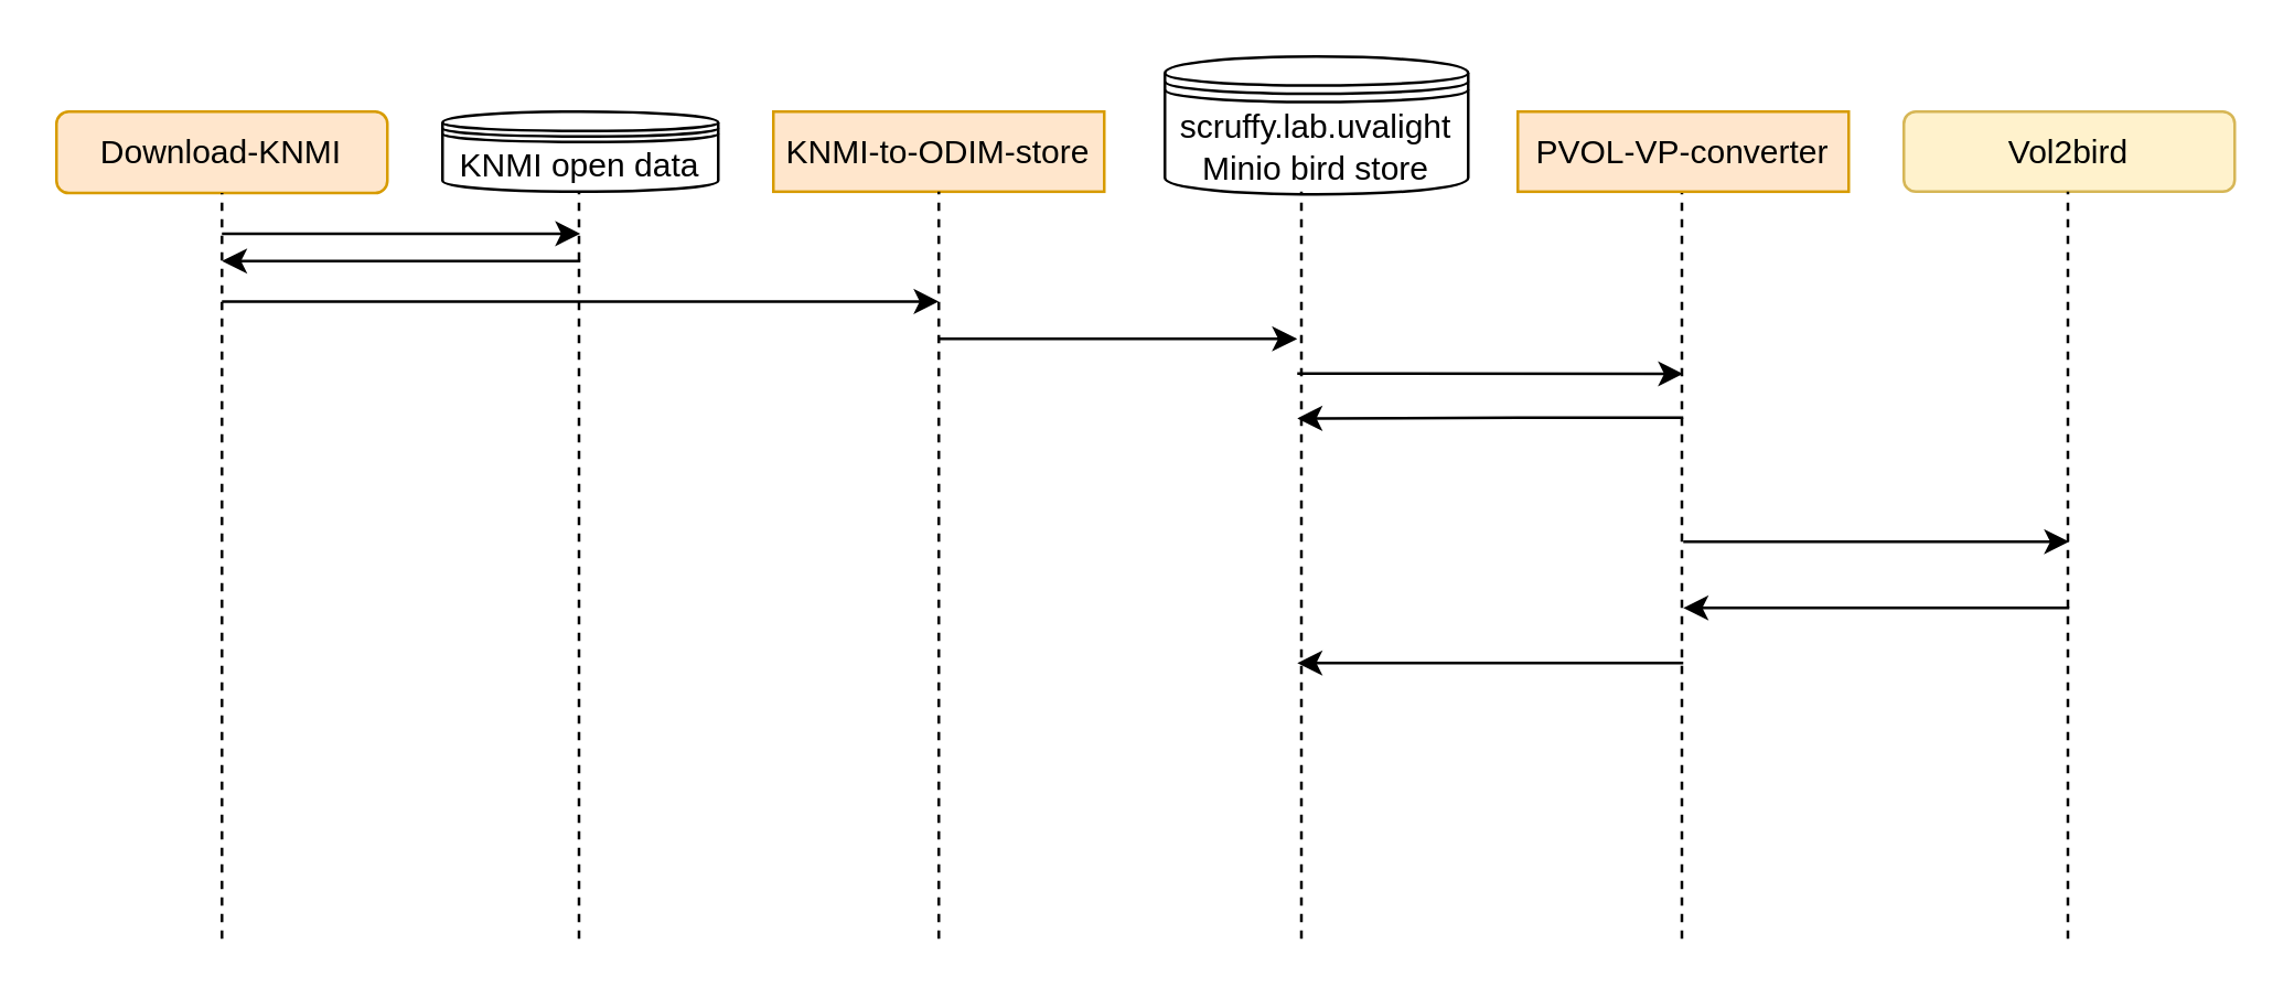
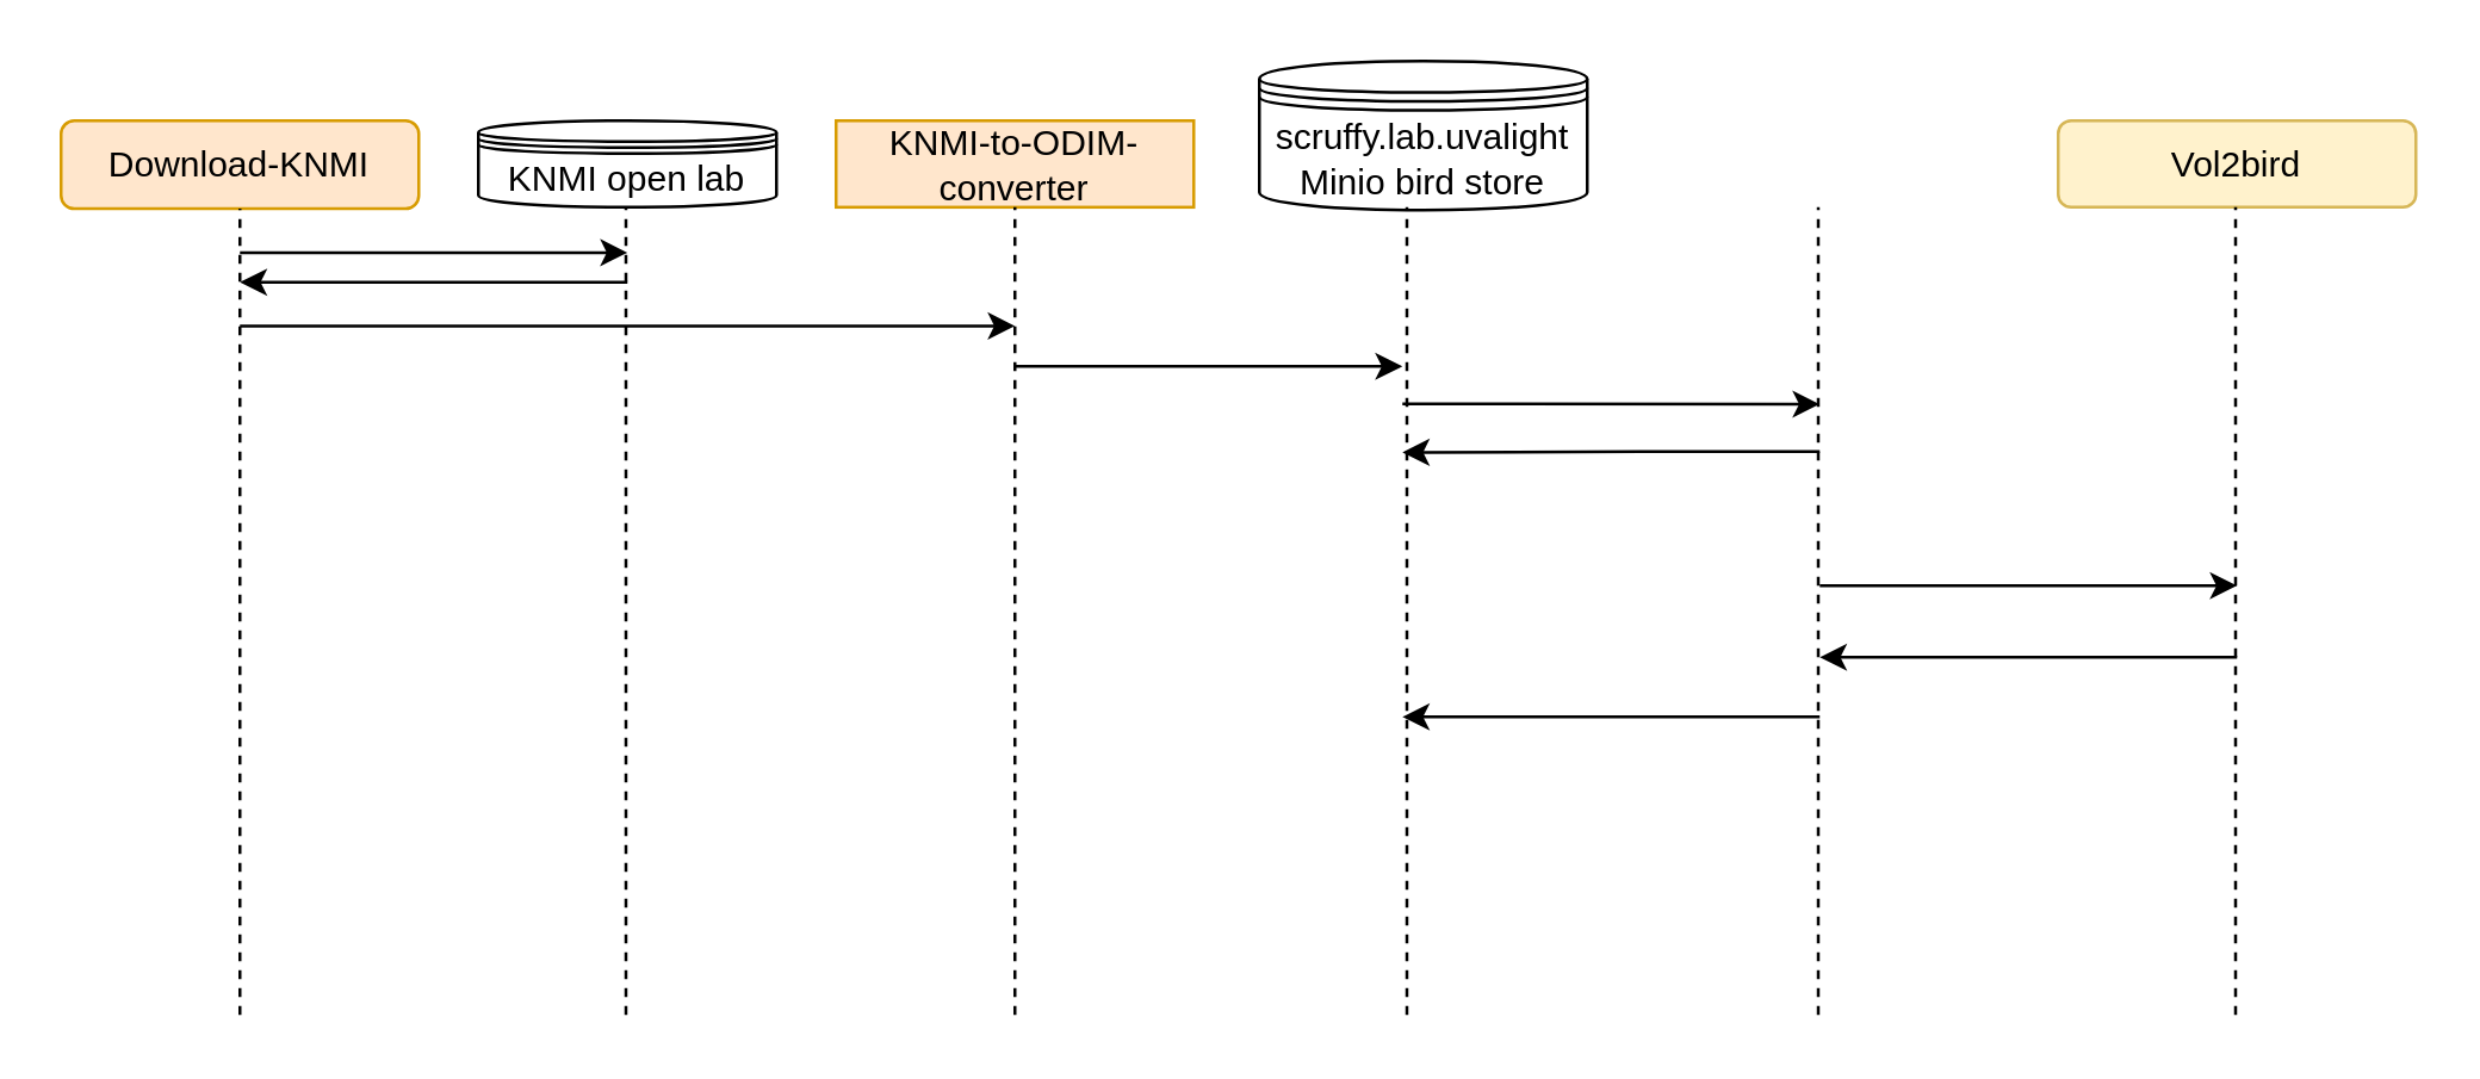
  <mxCell id="0" />
  <mxCell id="1" parent="0" />
  <mxCell id="2" value="" style="group" vertex="1" connectable="0" parent="1"><mxGeometry x="160" y="40" width="100" height="300" as="geometry" /></mxCell>
- <mxCell id="3" value="KNMI open data" style="shape=datastore;whiteSpace=wrap;html=1;" parent="2" vertex="1"><mxGeometry width="100" height="29.032" as="geometry" /></mxCell>
+ <mxCell id="3" value="KNMI open lab" style="shape=datastore;whiteSpace=wrap;html=1;" parent="2" vertex="1"><mxGeometry width="100" height="29.032" as="geometry" /></mxCell>
  <mxCell id="4" value="" style="endArrow=none;dashed=1;html=1;rounded=0;entryX=0.5;entryY=1;entryDx=0;entryDy=0;" parent="2" edge="1"><mxGeometry width="50" height="50" relative="1" as="geometry"><mxPoint x="49.5" y="300" as="sourcePoint" /><mxPoint x="49.5" y="29.032" as="targetPoint" /></mxGeometry></mxCell>
  <mxCell id="5" style="edgeStyle=orthogonalEdgeStyle;rounded=0;orthogonalLoop=1;jettySize=auto;html=1;" parent="2" edge="1"><mxGeometry relative="1" as="geometry"><mxPoint x="50" y="54.194" as="sourcePoint" /><mxPoint x="-80" y="54.194" as="targetPoint" /><Array as="points"><mxPoint x="20" y="54.194" /><mxPoint x="20" y="54.194" /></Array></mxGeometry></mxCell>
  <mxCell id="6" value="" style="group" vertex="1" connectable="0" parent="1"><mxGeometry x="422" y="40" width="110" height="300" as="geometry" /></mxCell>
  <mxCell id="7" value="scruffy.lab.uvalight &lt;br&gt;Minio bird store" style="shape=datastore;whiteSpace=wrap;html=1;" parent="6" vertex="1"><mxGeometry y="-20" width="110" height="50" as="geometry" /></mxCell>
  <mxCell id="8" value="" style="endArrow=none;dashed=1;html=1;rounded=0;entryX=0.5;entryY=1;entryDx=0;entryDy=0;" parent="6" edge="1"><mxGeometry width="50" height="50" relative="1" as="geometry"><mxPoint x="49.5" y="300" as="sourcePoint" /><mxPoint x="49.5" y="29.032" as="targetPoint" /></mxGeometry></mxCell>
  <mxCell id="9" style="edgeStyle=orthogonalEdgeStyle;rounded=0;orthogonalLoop=1;jettySize=auto;html=1;" parent="6" edge="1"><mxGeometry relative="1" as="geometry"><mxPoint x="188" y="111" as="sourcePoint" /><mxPoint x="48" y="111.29" as="targetPoint" /><Array as="points"><mxPoint x="128" y="111.29" /><mxPoint x="128" y="111.29" /></Array></mxGeometry></mxCell>
  <mxCell id="10" value="" style="endArrow=classic;html=1;rounded=0;" parent="6" edge="1"><mxGeometry width="50" height="50" relative="1" as="geometry"><mxPoint x="48" y="95" as="sourcePoint" /><mxPoint x="188" y="95.097" as="targetPoint" /></mxGeometry></mxCell>
  <mxCell id="11" value="" style="endArrow=classic;html=1;rounded=0;" edge="1" parent="6"><mxGeometry width="50" height="50" relative="1" as="geometry"><mxPoint x="188" y="200" as="sourcePoint" /><mxPoint x="48" y="200" as="targetPoint" /></mxGeometry></mxCell>
  <mxCell id="12" value="" style="group" vertex="1" connectable="0" parent="1"><mxGeometry x="550" y="40" width="260" height="300" as="geometry" /></mxCell>
  <mxCell id="13" value="" style="endArrow=none;dashed=1;html=1;rounded=0;entryX=0.5;entryY=1;entryDx=0;entryDy=0;" parent="12" edge="1"><mxGeometry width="50" height="50" relative="1" as="geometry"><mxPoint x="59.5" y="300" as="sourcePoint" /><mxPoint x="59.5" y="29.032" as="targetPoint" /></mxGeometry></mxCell>
- <mxCell id="14" value="PVOL-VP-converter" style="rounded=0;whiteSpace=wrap;html=1;fillColor=#ffe6cc;strokeColor=#d79b00;" parent="12" vertex="1"><mxGeometry width="120" height="29.032" as="geometry" /></mxCell>
  <mxCell id="15" value="" style="group" vertex="1" connectable="0" parent="12"><mxGeometry x="140" width="120" height="300" as="geometry" /></mxCell>
  <mxCell id="16" value="Vol2bird" style="whiteSpace=wrap;html=1;fillColor=#fff2cc;strokeColor=#d6b656;rounded=1;" parent="15" vertex="1"><mxGeometry width="120" height="29.032" as="geometry" /></mxCell>
  <mxCell id="17" value="" style="endArrow=none;dashed=1;html=1;rounded=0;entryX=0.5;entryY=1;entryDx=0;entryDy=0;" parent="15" edge="1"><mxGeometry width="50" height="50" relative="1" as="geometry"><mxPoint x="59.5" y="300" as="sourcePoint" /><mxPoint x="59.5" y="29.032" as="targetPoint" /></mxGeometry></mxCell>
  <mxCell id="18" value="" style="endArrow=classic;html=1;rounded=0;" edge="1" parent="12"><mxGeometry width="50" height="50" relative="1" as="geometry"><mxPoint x="200" y="180" as="sourcePoint" /><mxPoint x="60" y="180" as="targetPoint" /></mxGeometry></mxCell>
  <mxCell id="19" value="" style="group" vertex="1" connectable="0" parent="1"><mxGeometry x="20" y="40" width="120" height="300" as="geometry" /></mxCell>
  <mxCell id="20" value="Download-KNMI" style="whiteSpace=wrap;html=1;fillColor=#ffe6cc;strokeColor=#d79b00;rounded=1;" vertex="1" parent="19"><mxGeometry width="120" height="29.508" as="geometry" /></mxCell>
  <mxCell id="21" value="" style="endArrow=none;dashed=1;html=1;rounded=0;entryX=0.5;entryY=1;entryDx=0;entryDy=0;" edge="1" parent="19" target="20"><mxGeometry width="50" height="50" relative="1" as="geometry"><mxPoint x="60" y="300" as="sourcePoint" /><mxPoint x="560" y="275.41" as="targetPoint" /></mxGeometry></mxCell>
  <mxCell id="22" value="" style="endArrow=classic;html=1;rounded=0;" parent="19" edge="1"><mxGeometry width="50" height="50" relative="1" as="geometry"><mxPoint x="60" y="44.262" as="sourcePoint" /><mxPoint x="190" y="44.262" as="targetPoint" /></mxGeometry></mxCell>
  <mxCell id="23" value="" style="endArrow=classic;html=1;rounded=0;" parent="19" edge="1"><mxGeometry width="50" height="50" relative="1" as="geometry"><mxPoint x="60" y="68.852" as="sourcePoint" /><mxPoint x="320" y="68.852" as="targetPoint" /></mxGeometry></mxCell>
  <mxCell id="24" value="" style="group" vertex="1" connectable="0" parent="1"><mxGeometry x="280" y="40" width="120" height="300" as="geometry" /></mxCell>
- <mxCell id="25" value="KNMI-to-ODIM-store" style="rounded=0;whiteSpace=wrap;html=1;fillColor=#ffe6cc;strokeColor=#d79b00;" parent="24" vertex="1"><mxGeometry width="120" height="29.032" as="geometry" /></mxCell>
+ <mxCell id="25" value="KNMI-to-ODIM-converter" style="rounded=0;whiteSpace=wrap;html=1;fillColor=#ffe6cc;strokeColor=#d79b00;" parent="24" vertex="1"><mxGeometry width="120" height="29.032" as="geometry" /></mxCell>
  <mxCell id="26" value="" style="endArrow=none;dashed=1;html=1;rounded=0;entryX=0.5;entryY=1;entryDx=0;entryDy=0;" parent="24" target="25" edge="1"><mxGeometry width="50" height="50" relative="1" as="geometry"><mxPoint x="60" y="300" as="sourcePoint" /><mxPoint x="-40" y="48.387" as="targetPoint" /></mxGeometry></mxCell>
  <mxCell id="27" value="" style="endArrow=classic;html=1;rounded=0;" parent="24" edge="1"><mxGeometry width="50" height="50" relative="1" as="geometry"><mxPoint x="60" y="82.419" as="sourcePoint" /><mxPoint x="190" y="82.419" as="targetPoint" /></mxGeometry></mxCell>
  <mxCell id="28" value="" style="endArrow=classic;html=1;rounded=0;" edge="1" parent="1"><mxGeometry width="50" height="50" relative="1" as="geometry"><mxPoint x="610" y="196" as="sourcePoint" /><mxPoint x="750" y="196" as="targetPoint" /></mxGeometry></mxCell>
